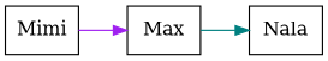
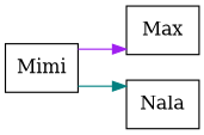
  digraph {
    pencolor=transparent
    rank=same
    rankdir=LR
    splines=ortho
    node [shape=record]
    n1 [label=Max]
    n2 [label=Mimi]
    n3 [label=Nala]
    n2 -> n1 [color=purple]
-   n1 -> n3 [color=teal]
+   n2 -> n3 [color=teal]
  }
